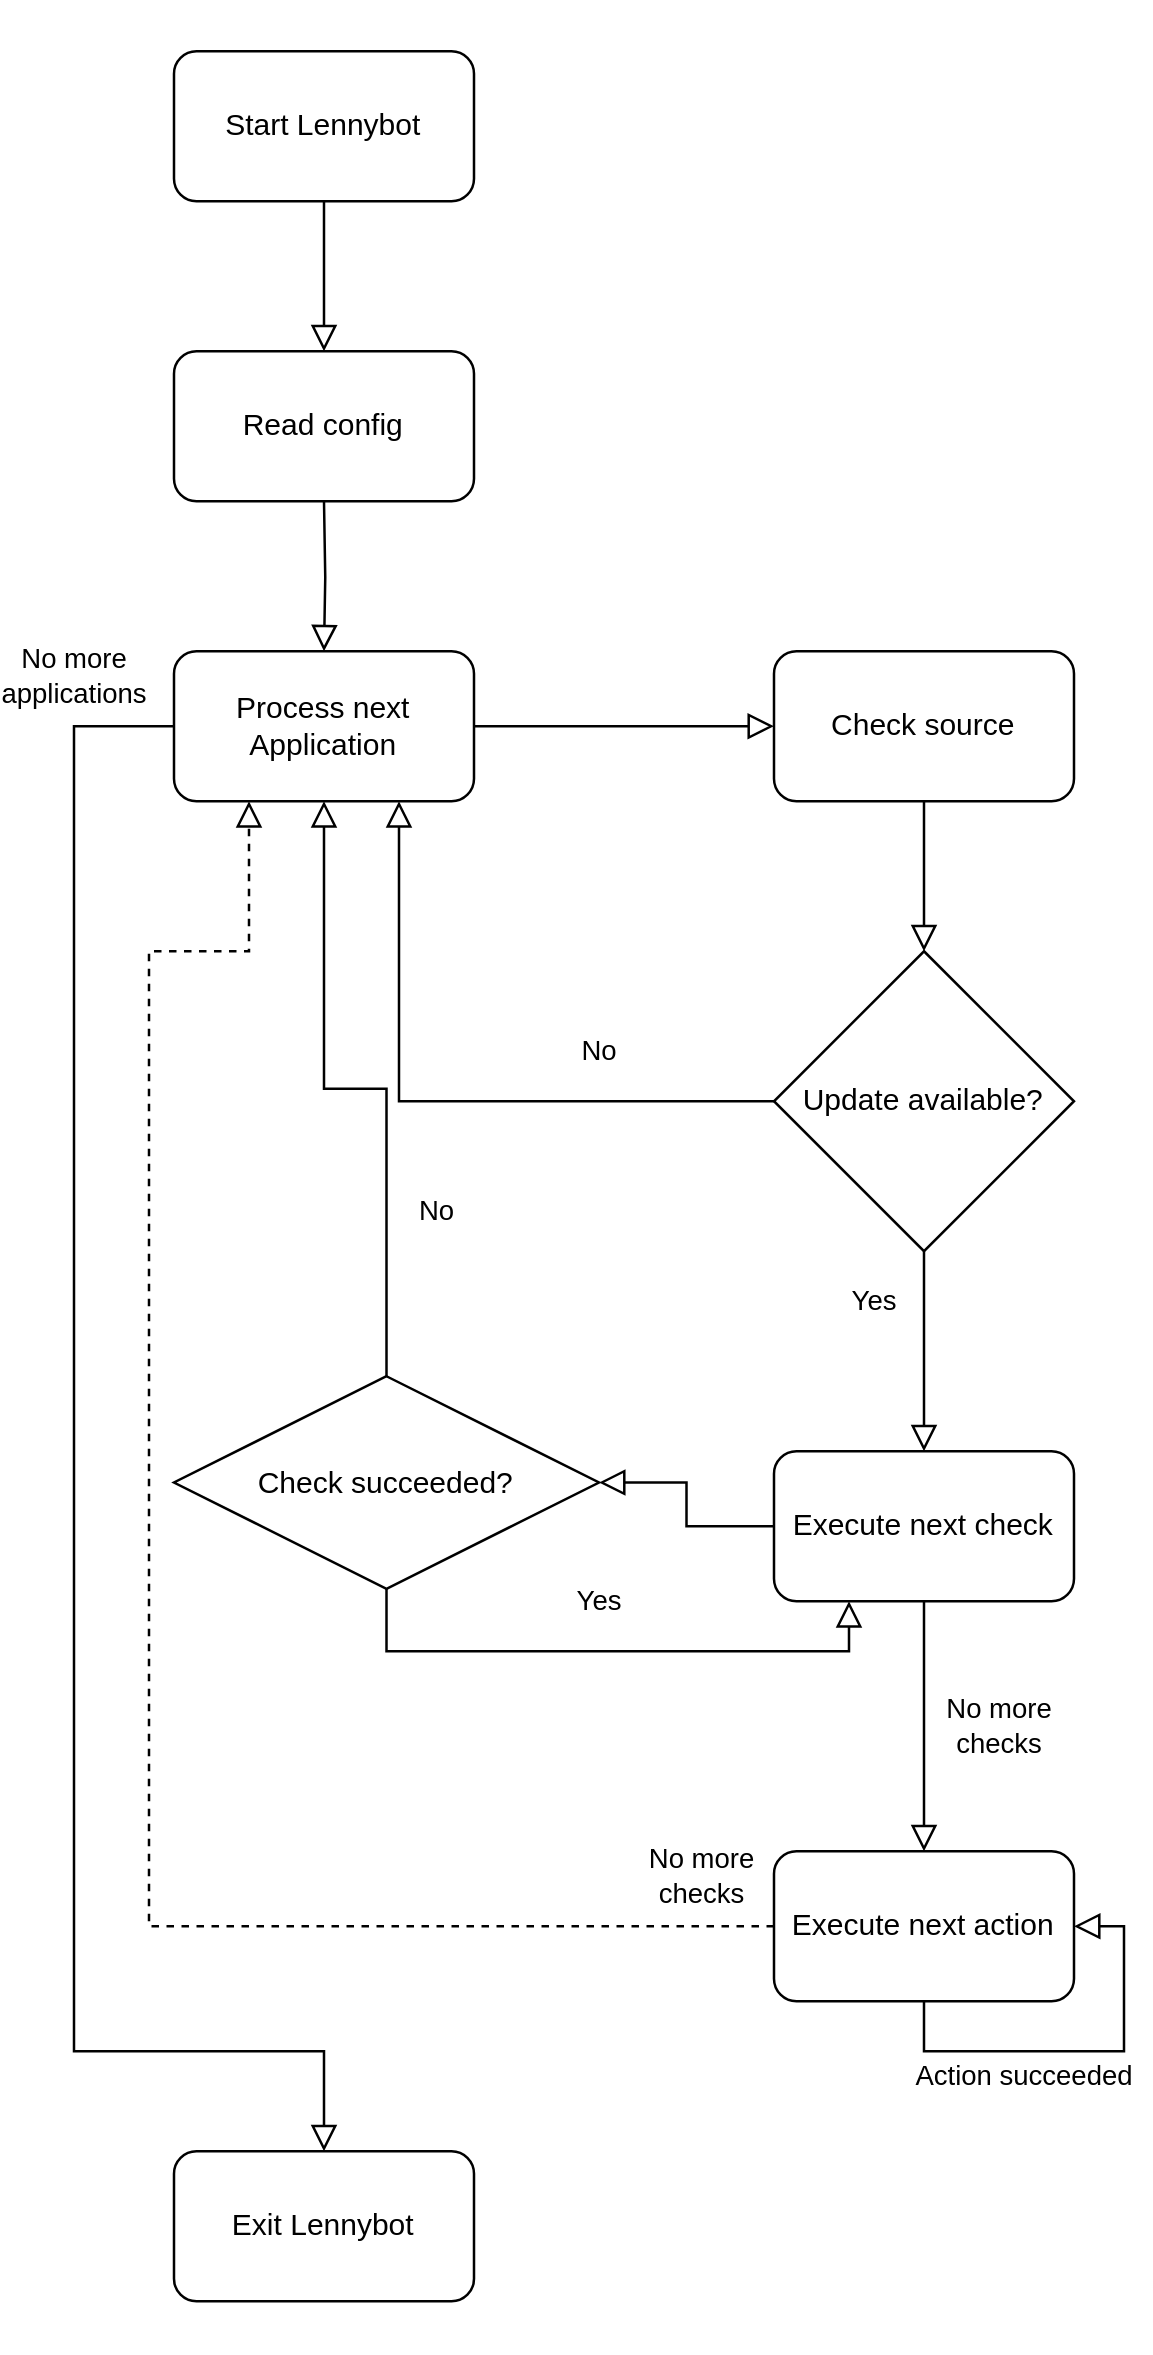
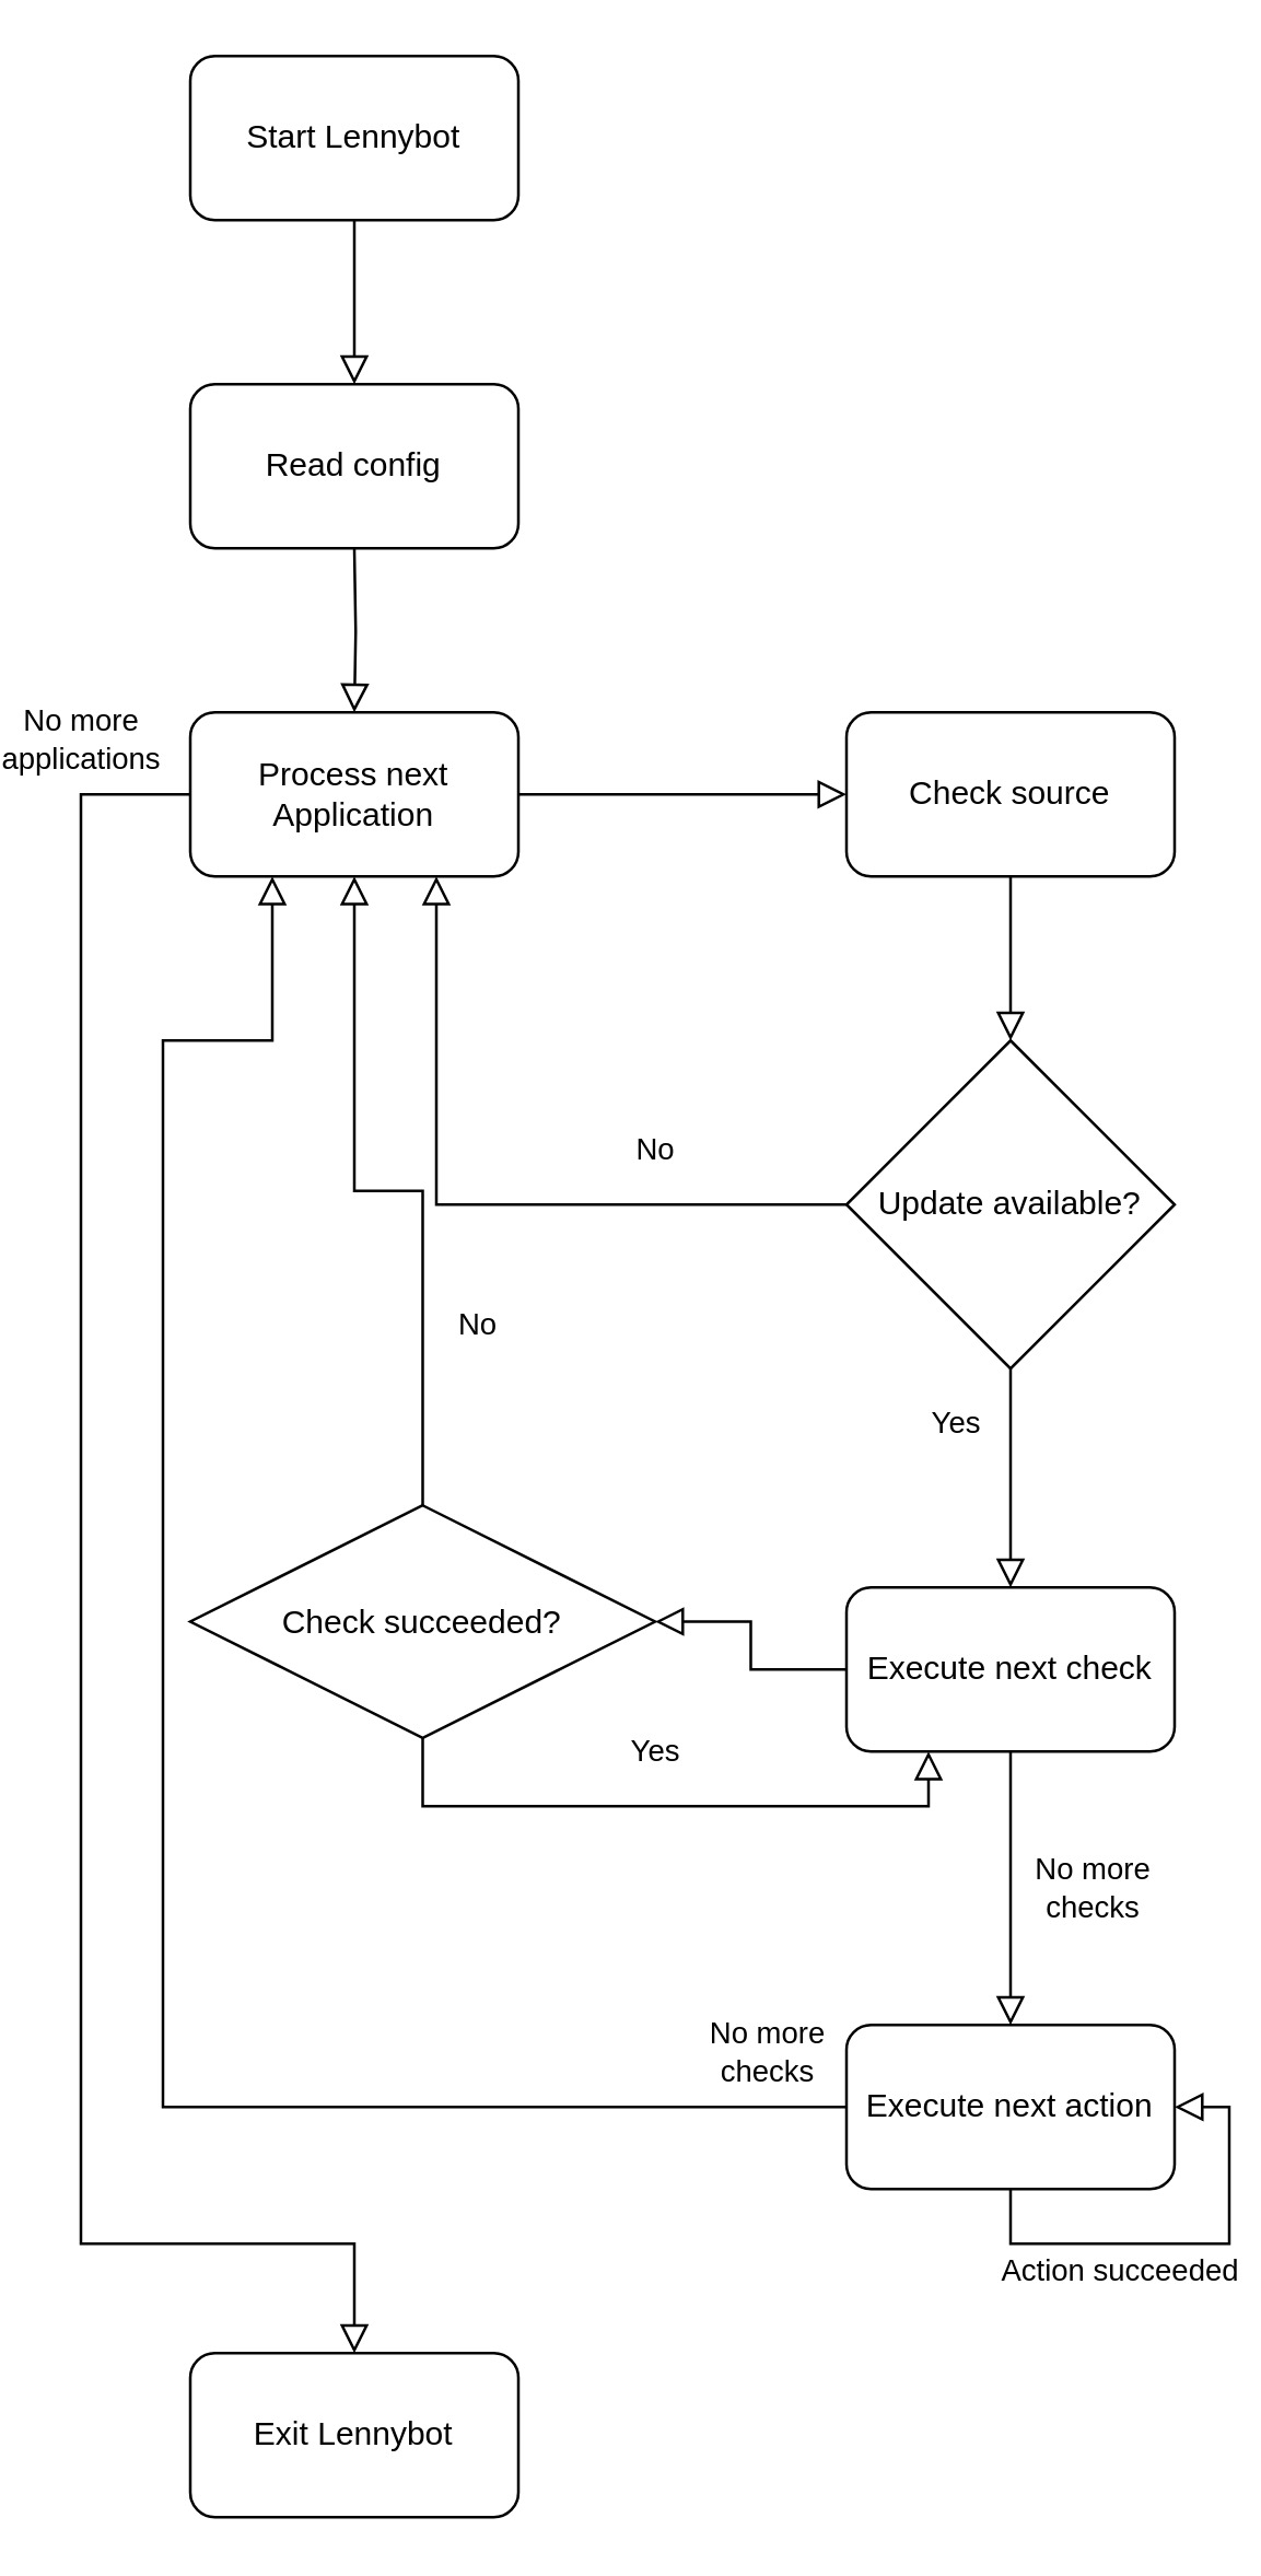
  <mxCell id="0" />
  <mxCell id="1" parent="0" />
  <mxCell id="2" value="Start Lennybot" style="rounded=1;whiteSpace=wrap;html=1;" vertex="1" parent="1"><mxGeometry x="60" y="20" width="120" height="60" as="geometry" /></mxCell>
  <mxCell id="3" value="Read config" style="rounded=1;whiteSpace=wrap;html=1;" vertex="1" parent="1"><mxGeometry x="60" y="140" width="120" height="60" as="geometry" /></mxCell>
  <mxCell id="4" value="Process next Application" style="rounded=1;whiteSpace=wrap;html=1;" vertex="1" parent="1"><mxGeometry x="60" y="260" width="120" height="60" as="geometry" /></mxCell>
  <mxCell id="5" value="" style="rounded=0;html=1;jettySize=auto;orthogonalLoop=1;fontSize=11;endArrow=block;endFill=0;endSize=8;strokeWidth=1;shadow=0;labelBackgroundColor=none;edgeStyle=orthogonalEdgeStyle;exitX=0.5;exitY=1;exitDx=0;exitDy=0;entryX=0.5;entryY=0;entryDx=0;entryDy=0;" edge="1" parent="1" source="2" target="3"><mxGeometry relative="1" as="geometry"><mxPoint x="260" y="60" as="sourcePoint" /><mxPoint x="260" y="110" as="targetPoint" /></mxGeometry></mxCell>
  <mxCell id="6" value="" style="rounded=0;html=1;jettySize=auto;orthogonalLoop=1;fontSize=11;endArrow=block;endFill=0;endSize=8;strokeWidth=1;shadow=0;labelBackgroundColor=none;edgeStyle=orthogonalEdgeStyle;entryX=0.5;entryY=0;entryDx=0;entryDy=0;" edge="1" parent="1" target="4"><mxGeometry relative="1" as="geometry"><mxPoint x="120" y="200" as="sourcePoint" /><mxPoint x="130" y="150" as="targetPoint" /></mxGeometry></mxCell>
  <mxCell id="7" value="Check source" style="rounded=1;whiteSpace=wrap;html=1;" vertex="1" parent="1"><mxGeometry x="300" y="260" width="120" height="60" as="geometry" /></mxCell>
  <mxCell id="8" value="Update available?" style="rhombus;whiteSpace=wrap;html=1;" vertex="1" parent="1"><mxGeometry x="300" y="380" width="120" height="120" as="geometry" /></mxCell>
  <mxCell id="9" value="" style="rounded=0;html=1;jettySize=auto;orthogonalLoop=1;fontSize=11;endArrow=block;endFill=0;endSize=8;strokeWidth=1;shadow=0;labelBackgroundColor=none;edgeStyle=orthogonalEdgeStyle;entryX=0;entryY=0.5;entryDx=0;entryDy=0;exitX=1;exitY=0.5;exitDx=0;exitDy=0;" edge="1" parent="1" source="4" target="7"><mxGeometry relative="1" as="geometry"><mxPoint x="130" y="210" as="sourcePoint" /><mxPoint x="130" y="270" as="targetPoint" /></mxGeometry></mxCell>
  <mxCell id="10" value="" style="rounded=0;html=1;jettySize=auto;orthogonalLoop=1;fontSize=11;endArrow=block;endFill=0;endSize=8;strokeWidth=1;shadow=0;labelBackgroundColor=none;edgeStyle=orthogonalEdgeStyle;entryX=0.5;entryY=0;entryDx=0;entryDy=0;exitX=0.5;exitY=1;exitDx=0;exitDy=0;" edge="1" parent="1" source="7" target="8"><mxGeometry relative="1" as="geometry"><mxPoint x="130" y="210" as="sourcePoint" /><mxPoint x="130" y="270" as="targetPoint" /></mxGeometry></mxCell>
  <mxCell id="11" value="Yes" style="rounded=0;html=1;jettySize=auto;orthogonalLoop=1;fontSize=11;endArrow=block;endFill=0;endSize=8;strokeWidth=1;shadow=0;labelBackgroundColor=none;edgeStyle=orthogonalEdgeStyle;exitX=0.5;exitY=1;exitDx=0;exitDy=0;" edge="1" parent="1" source="8"><mxGeometry x="-0.503" y="-20" relative="1" as="geometry"><mxPoint as="offset" /><mxPoint x="260" y="190" as="sourcePoint" /><mxPoint x="360" y="580" as="targetPoint" /></mxGeometry></mxCell>
  <mxCell id="12" value="No" style="edgeStyle=orthogonalEdgeStyle;rounded=0;html=1;jettySize=auto;orthogonalLoop=1;fontSize=11;endArrow=block;endFill=0;endSize=8;strokeWidth=1;shadow=0;labelBackgroundColor=none;entryX=0.75;entryY=1;entryDx=0;entryDy=0;exitX=0;exitY=0.5;exitDx=0;exitDy=0;" edge="1" parent="1" source="8" target="4"><mxGeometry x="-0.481" y="-20" relative="1" as="geometry"><mxPoint as="offset" /><mxPoint x="370" y="150" as="sourcePoint" /><mxPoint x="420" y="150" as="targetPoint" /></mxGeometry></mxCell>
  <mxCell id="13" value="Execute next check" style="rounded=1;whiteSpace=wrap;html=1;" vertex="1" parent="1"><mxGeometry x="300" y="580" width="120" height="60" as="geometry" /></mxCell>
  <mxCell id="14" value="Check succeeded?" style="rhombus;whiteSpace=wrap;html=1;" vertex="1" parent="1"><mxGeometry x="60" y="550" width="170" height="85" as="geometry" /></mxCell>
  <mxCell id="15" value="" style="rounded=0;html=1;jettySize=auto;orthogonalLoop=1;fontSize=11;endArrow=block;endFill=0;endSize=8;strokeWidth=1;shadow=0;labelBackgroundColor=none;edgeStyle=orthogonalEdgeStyle;exitX=0;exitY=0.5;exitDx=0;exitDy=0;entryX=1;entryY=0.5;entryDx=0;entryDy=0;" edge="1" parent="1" target="14" source="13"><mxGeometry relative="1" as="geometry"><mxPoint x="630" y="490" as="sourcePoint" /><mxPoint x="230" y="599" as="targetPoint" /></mxGeometry></mxCell>
  <mxCell id="16" value="Yes" style="rounded=0;html=1;jettySize=auto;orthogonalLoop=1;fontSize=11;endArrow=block;endFill=0;endSize=8;strokeWidth=1;shadow=0;labelBackgroundColor=none;edgeStyle=orthogonalEdgeStyle;exitX=0.5;exitY=1;exitDx=0;exitDy=0;entryX=0.25;entryY=1;entryDx=0;entryDy=0;" edge="1" parent="1" source="14" target="13"><mxGeometry x="-0.04" y="20" relative="1" as="geometry"><mxPoint as="offset" /><mxPoint x="530" y="360" as="sourcePoint" /><mxPoint x="630" y="750" as="targetPoint" /></mxGeometry></mxCell>
  <mxCell id="17" value="No" style="edgeStyle=orthogonalEdgeStyle;rounded=0;html=1;jettySize=auto;orthogonalLoop=1;fontSize=11;endArrow=block;endFill=0;endSize=8;strokeWidth=1;shadow=0;labelBackgroundColor=none;entryX=0.5;entryY=1;entryDx=0;entryDy=0;exitX=0.5;exitY=0;exitDx=0;exitDy=0;" edge="1" parent="1" source="14" target="4"><mxGeometry x="-0.481" y="-20" relative="1" as="geometry"><mxPoint as="offset" /><mxPoint x="310" y="450" as="sourcePoint" /><mxPoint x="160" y="330" as="targetPoint" /></mxGeometry></mxCell>
  <mxCell id="18" value="Execute next action" style="rounded=1;whiteSpace=wrap;html=1;" vertex="1" parent="1"><mxGeometry x="300" y="740" width="120" height="60" as="geometry" /></mxCell>
  <mxCell id="19" value="No more &lt;br&gt;checks" style="rounded=0;html=1;jettySize=auto;orthogonalLoop=1;fontSize=11;endArrow=block;endFill=0;endSize=8;strokeWidth=1;shadow=0;labelBackgroundColor=none;edgeStyle=orthogonalEdgeStyle;exitX=0.5;exitY=1;exitDx=0;exitDy=0;entryX=0.5;entryY=0;entryDx=0;entryDy=0;" edge="1" parent="1" source="13" target="18"><mxGeometry y="30" relative="1" as="geometry"><mxPoint as="offset" /><mxPoint x="370" y="510" as="sourcePoint" /><mxPoint x="370" y="590" as="targetPoint" /></mxGeometry></mxCell>
- <mxCell id="20" value="No more &lt;br&gt;checks" style="rounded=0;html=1;jettySize=auto;orthogonalLoop=1;fontSize=11;endArrow=block;endFill=0;endSize=8;strokeWidth=1;shadow=0;labelBackgroundColor=none;edgeStyle=orthogonalEdgeStyle;exitX=0;exitY=0.5;exitDx=0;exitDy=0;entryX=0.25;entryY=1;entryDx=0;entryDy=0;dashed=1;" edge="1" parent="1" source="18" target="4"><mxGeometry x="-0.921" y="-20" relative="1" as="geometry"><mxPoint as="offset" /><mxPoint x="370" y="650" as="sourcePoint" /><mxPoint x="70" y="350" as="targetPoint" /><Array as="points"><mxPoint x="50" y="770" /><mxPoint x="50" y="380" /><mxPoint x="90" y="380" /></Array></mxGeometry></mxCell>
+ <mxCell id="20" value="No more &lt;br&gt;checks" style="rounded=0;html=1;jettySize=auto;orthogonalLoop=1;fontSize=11;endArrow=block;endFill=0;endSize=8;strokeWidth=1;shadow=0;labelBackgroundColor=none;edgeStyle=orthogonalEdgeStyle;exitX=0;exitY=0.5;exitDx=0;exitDy=0;entryX=0.25;entryY=1;entryDx=0;entryDy=0;" edge="1" parent="1" source="18" target="4"><mxGeometry x="-0.921" y="-20" relative="1" as="geometry"><mxPoint as="offset" /><mxPoint x="370" y="650" as="sourcePoint" /><mxPoint x="70" y="350" as="targetPoint" /><Array as="points"><mxPoint x="50" y="770" /><mxPoint x="50" y="380" /><mxPoint x="90" y="380" /></Array></mxGeometry></mxCell>
  <mxCell id="21" value="Action succeeded" style="rounded=0;html=1;jettySize=auto;orthogonalLoop=1;fontSize=11;endArrow=block;endFill=0;endSize=8;strokeWidth=1;shadow=0;labelBackgroundColor=none;edgeStyle=orthogonalEdgeStyle;exitX=0.5;exitY=1;exitDx=0;exitDy=0;entryX=1;entryY=0.5;entryDx=0;entryDy=0;" edge="1" parent="1" source="18" target="18"><mxGeometry x="-0.294" y="-10" relative="1" as="geometry"><mxPoint as="offset" /><mxPoint x="130" y="680" as="sourcePoint" /><mxPoint x="340" y="650" as="targetPoint" /></mxGeometry></mxCell>
  <mxCell id="22" value="No more &lt;br&gt;applications" style="rounded=0;html=1;jettySize=auto;orthogonalLoop=1;fontSize=11;endArrow=block;endFill=0;endSize=8;strokeWidth=1;shadow=0;labelBackgroundColor=none;edgeStyle=orthogonalEdgeStyle;exitX=0;exitY=0.5;exitDx=0;exitDy=0;entryX=0.5;entryY=0;entryDx=0;entryDy=0;" edge="1" parent="1" source="4" target="23"><mxGeometry x="-0.887" y="-20" relative="1" as="geometry"><mxPoint x="20" y="-20" as="offset" /><mxPoint x="310" y="780" as="sourcePoint" /><mxPoint x="100" y="820" as="targetPoint" /><Array as="points"><mxPoint x="20" y="290" /><mxPoint x="20" y="820" /><mxPoint x="120" y="820" /></Array></mxGeometry></mxCell>
  <mxCell id="23" value="Exit Lennybot" style="rounded=1;whiteSpace=wrap;html=1;" vertex="1" parent="1"><mxGeometry x="60" y="860" width="120" height="60" as="geometry" /></mxCell>
